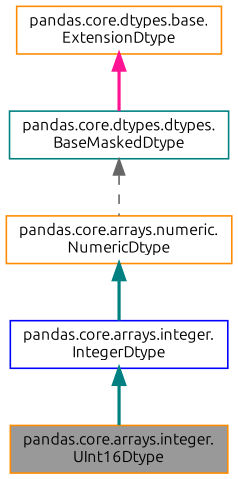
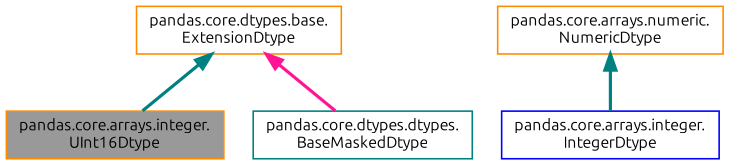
  digraph {
    fontname=Ubuntu
    node [color=darkorange fillcolor=white fontname=Ubuntu fontsize=10 shape=box style=filled]
    edge [color=teal dir=back fontname=Ubuntu fontsize=10 labelfontname=Helvetica labelfontsize=10 style=bold]
    n1 [fillcolor=grey60 fontcolor=black height=0.2 label="pandas.core.arrays.integer.\lUInt16Dtype" width=0.4]
    n2 [color=blue height=0.2 label="pandas.core.arrays.integer.\lIntegerDtype" width=0.4]
    n3 [height=0.2 label="pandas.core.arrays.numeric.\lNumericDtype" width=0.4]
    n4 [color=teal height=0.2 label="pandas.core.dtypes.dtypes.\lBaseMaskedDtype" width=0.4]
    n5 [height=0.2 label="pandas.core.dtypes.base.\lExtensionDtype" width=0.4]
-   n2 -> n1
+   n5 -> n1
    n3 -> n2
-   n4 -> n3 [color=gray40 style=dashed]
    n5 -> n4 [color=deeppink]
  }
